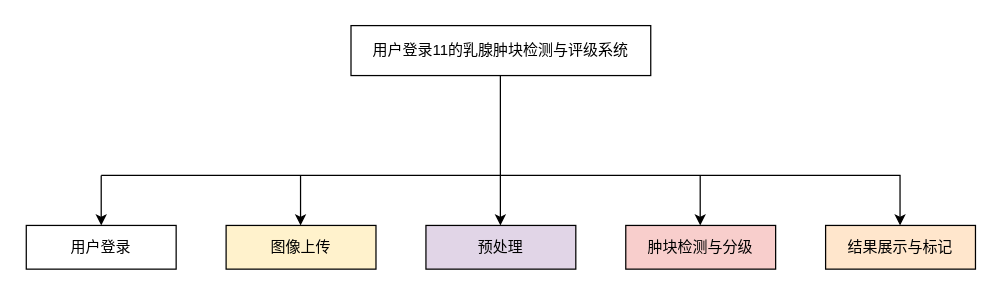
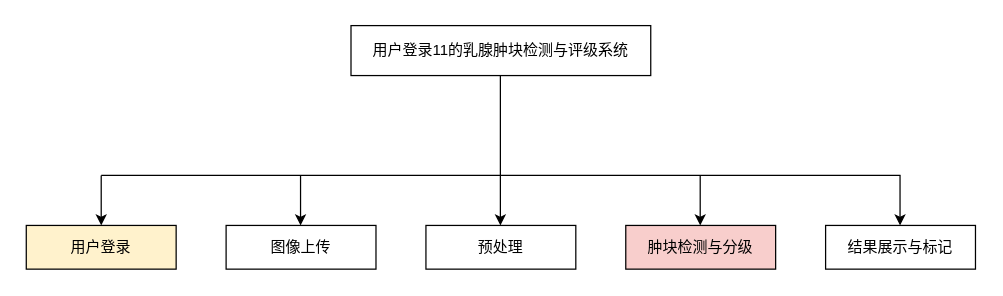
  <mxCell id="0" />
  <mxCell id="1" parent="0" />
  <mxCell id="2" value="用户登录11的乳腺肿块检测与评级系统" style="rounded=0;whiteSpace=wrap;html=1;" vertex="1" parent="1"><mxGeometry x="280" y="20" width="240" height="40" as="geometry" /></mxCell>
  <mxCell id="3" value="" style="endArrow=none;html=1;rounded=0;" edge="1" parent="1"><mxGeometry width="50" height="50" relative="1" as="geometry"><mxPoint x="399.6" y="140" as="sourcePoint" /><mxPoint x="399.6" y="60" as="targetPoint" /></mxGeometry></mxCell>
  <mxCell id="4" value="" style="endArrow=none;html=1;rounded=0;" edge="1" parent="1"><mxGeometry width="50" height="50" relative="1" as="geometry"><mxPoint x="80" y="140" as="sourcePoint" /><mxPoint x="720" y="140" as="targetPoint" /></mxGeometry></mxCell>
  <mxCell id="5" value="" style="endArrow=classic;html=1;rounded=0;" edge="1" parent="1"><mxGeometry width="50" height="50" relative="1" as="geometry"><mxPoint x="80" y="140" as="sourcePoint" /><mxPoint x="80" y="180" as="targetPoint" /></mxGeometry></mxCell>
- <mxCell id="6" value="用户登录" style="rounded=0;whiteSpace=wrap;html=1;rotation=0;" vertex="1" parent="1"><mxGeometry x="20" y="180" width="120" height="35" as="geometry" /></mxCell>
- <mxCell id="7" value="预处理" style="rounded=0;whiteSpace=wrap;html=1;rotation=0;fillColor=#e1d5e7;" vertex="1" parent="1"><mxGeometry x="340" y="180" width="120" height="35" as="geometry" /></mxCell>
- <mxCell id="8" value="图像上传" style="rounded=0;whiteSpace=wrap;html=1;rotation=0;fillColor=#fff2cc;" vertex="1" parent="1"><mxGeometry x="180" y="180" width="120" height="35" as="geometry" /></mxCell>
+ <mxCell id="6" value="用户登录" style="rounded=0;whiteSpace=wrap;html=1;rotation=0;fillColor=#fff2cc;" vertex="1" parent="1"><mxGeometry x="20" y="180" width="120" height="35" as="geometry" /></mxCell>
+ <mxCell id="7" value="预处理" style="rounded=0;whiteSpace=wrap;html=1;rotation=0;" vertex="1" parent="1"><mxGeometry x="340" y="180" width="120" height="35" as="geometry" /></mxCell>
+ <mxCell id="8" value="图像上传" style="rounded=0;whiteSpace=wrap;html=1;rotation=0;" vertex="1" parent="1"><mxGeometry x="180" y="180" width="120" height="35" as="geometry" /></mxCell>
  <mxCell id="9" value="肿块检测与分级" style="rounded=0;whiteSpace=wrap;html=1;rotation=0;fillColor=#f8cecc;" vertex="1" parent="1"><mxGeometry x="500" y="180" width="120" height="35" as="geometry" /></mxCell>
- <mxCell id="10" value="结果展示与标记" style="rounded=0;whiteSpace=wrap;html=1;rotation=0;fillColor=#ffe6cc;" vertex="1" parent="1"><mxGeometry x="660" y="180" width="120" height="35" as="geometry" /></mxCell>
+ <mxCell id="10" value="结果展示与标记" style="rounded=0;whiteSpace=wrap;html=1;rotation=0;" vertex="1" parent="1"><mxGeometry x="660" y="180" width="120" height="35" as="geometry" /></mxCell>
  <mxCell id="11" value="" style="endArrow=classic;html=1;rounded=0;" edge="1" parent="1"><mxGeometry width="50" height="50" relative="1" as="geometry"><mxPoint x="239.6" y="140" as="sourcePoint" /><mxPoint x="239.6" y="180" as="targetPoint" /></mxGeometry></mxCell>
  <mxCell id="12" value="" style="endArrow=classic;html=1;rounded=0;" edge="1" parent="1"><mxGeometry width="50" height="50" relative="1" as="geometry"><mxPoint x="399.6" y="140" as="sourcePoint" /><mxPoint x="399.6" y="180" as="targetPoint" /></mxGeometry></mxCell>
  <mxCell id="13" value="" style="endArrow=classic;html=1;rounded=0;" edge="1" parent="1"><mxGeometry width="50" height="50" relative="1" as="geometry"><mxPoint x="559.6" y="140" as="sourcePoint" /><mxPoint x="559.6" y="180" as="targetPoint" /></mxGeometry></mxCell>
  <mxCell id="14" value="" style="endArrow=classic;html=1;rounded=0;" edge="1" parent="1"><mxGeometry width="50" height="50" relative="1" as="geometry"><mxPoint x="719.6" y="140" as="sourcePoint" /><mxPoint x="719.6" y="180" as="targetPoint" /></mxGeometry></mxCell>
